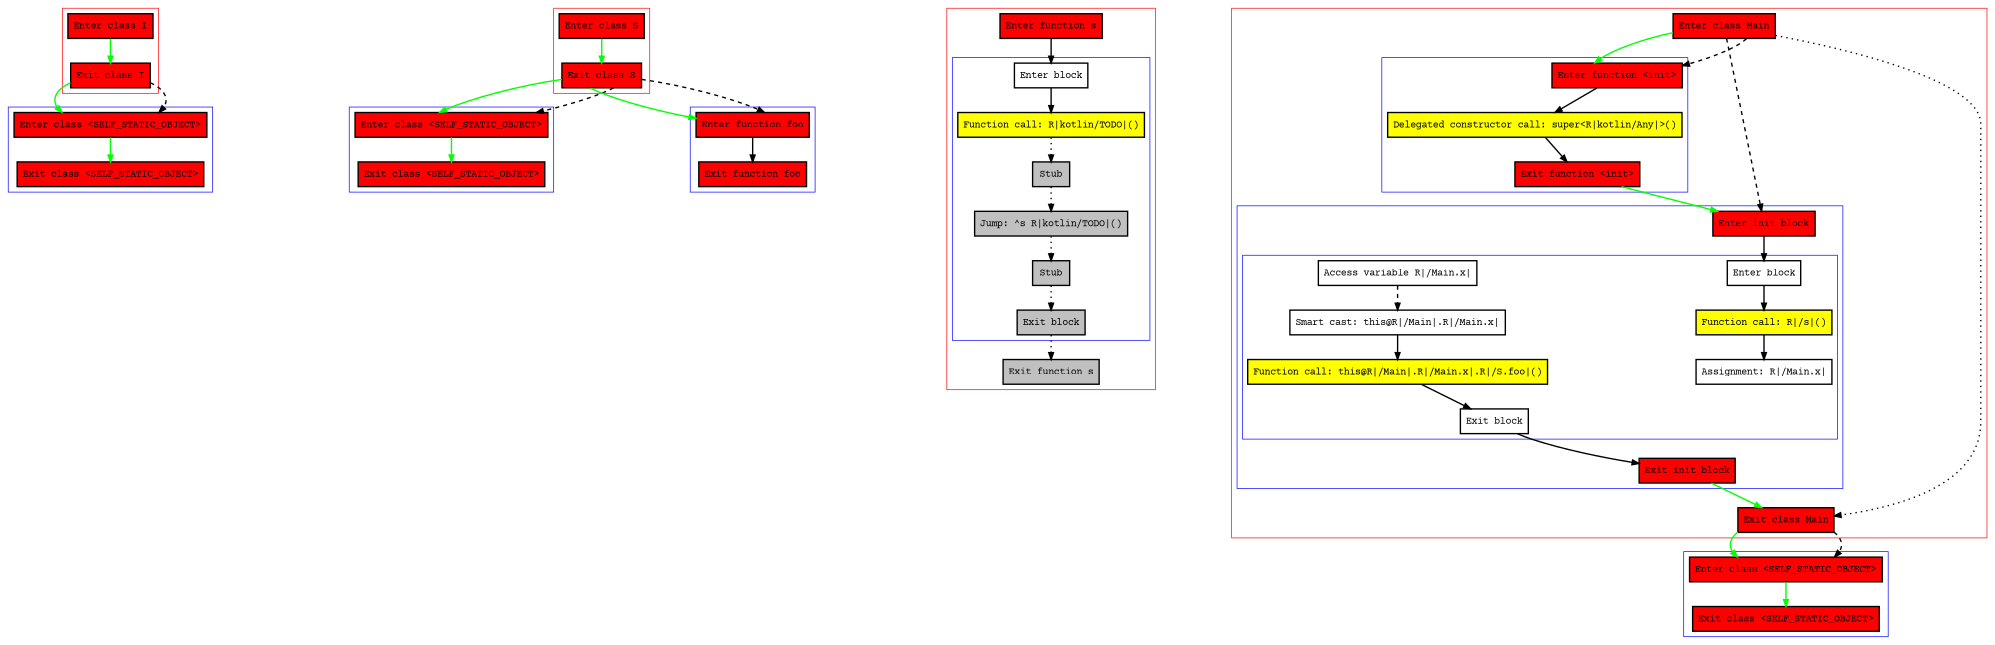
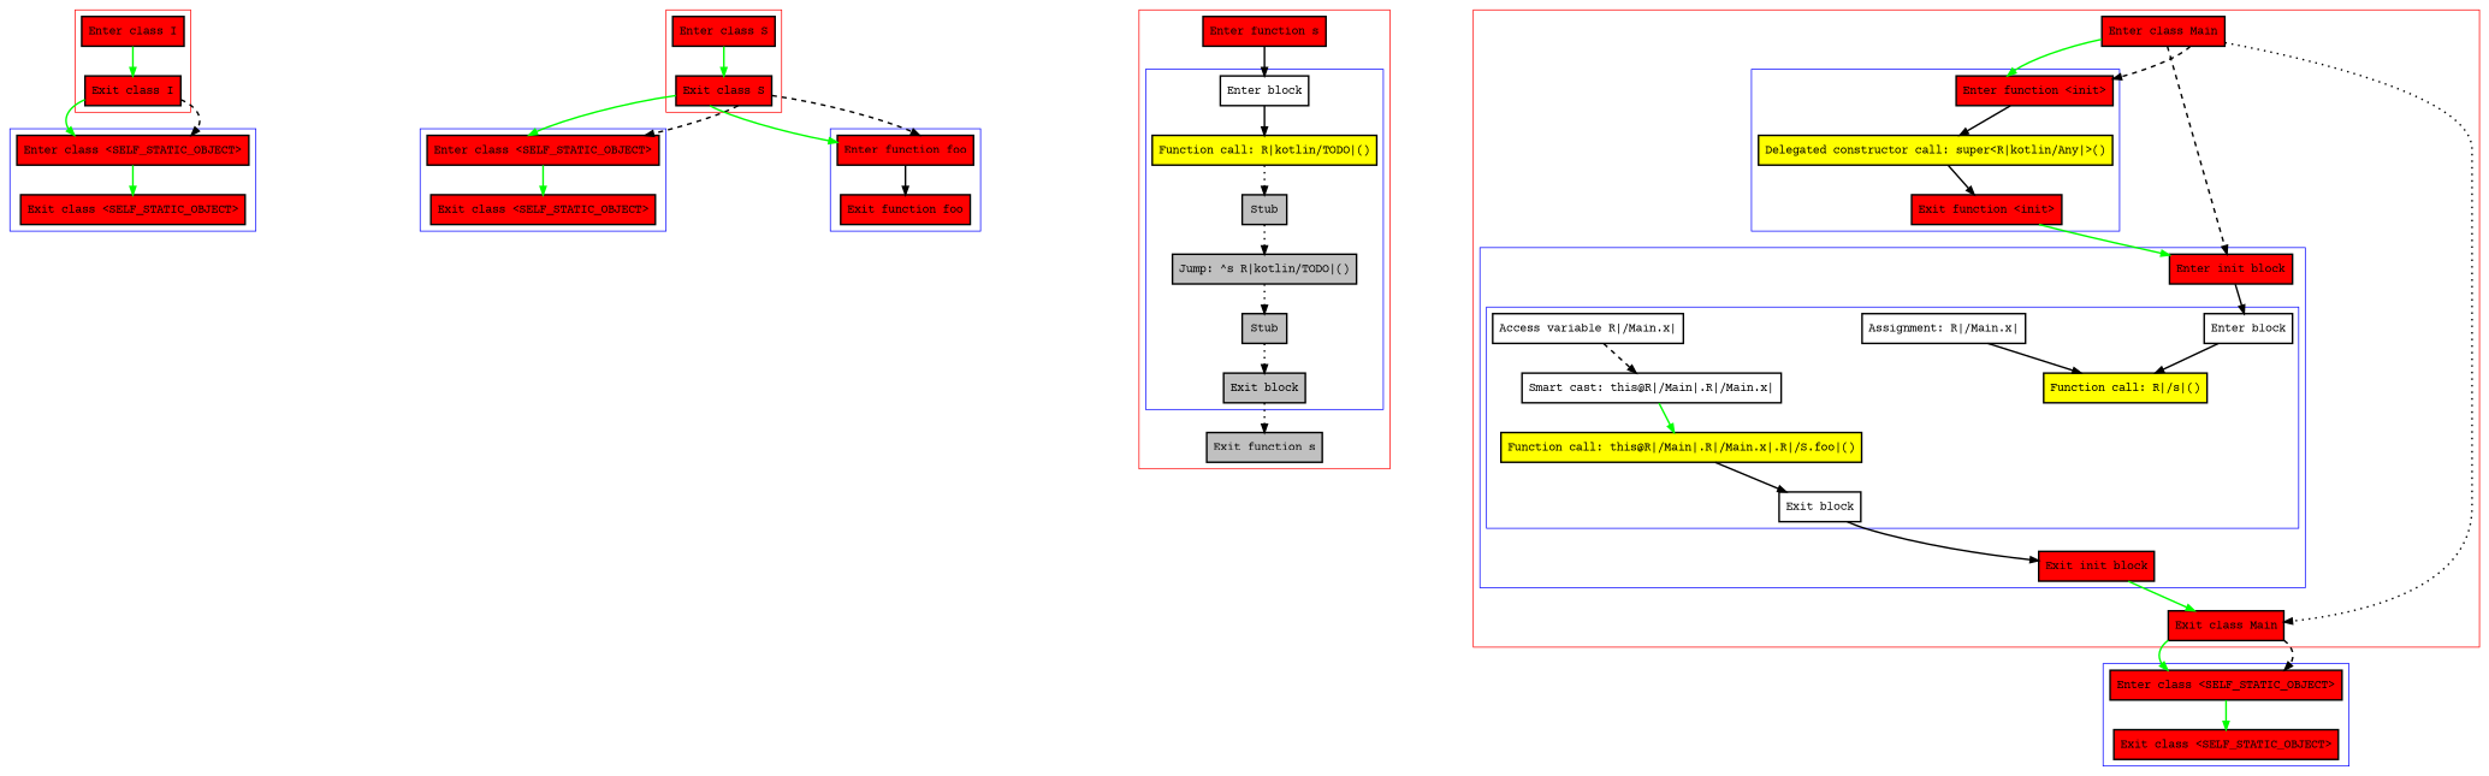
  digraph {
    fontname="Courier Prime"
    nodesep=3
    node [fillcolor=red fontname="Courier Prime" penwidth=2 shape=box style=filled]
    edge [fontname="Courier Prime" penwidth=2]
    n1 [label="Enter class I"]
    n2 [label="Exit class I"]
    n3 [label="Enter class <SELF_STATIC_OBJECT>"]
    n4 [label="Exit class <SELF_STATIC_OBJECT>"]
    n5 [label="Enter class S"]
    n6 [label="Exit class S"]
    n7 [label="Enter class <SELF_STATIC_OBJECT>"]
    n8 [label="Exit class <SELF_STATIC_OBJECT>"]
    n9 [label="Enter function foo"]
    n10 [label="Exit function foo"]
    n11 [label="Enter block" fillcolor="" style=""]
    n12 [fillcolor=yellow label="Function call: R|kotlin/TODO|()"]
    n13 [fillcolor=gray label=Stub]
    n14 [fillcolor=gray label="Jump: ^s R|kotlin/TODO|()"]
    n15 [fillcolor=gray label=Stub]
    n16 [fillcolor=gray label="Exit block"]
    n17 [label="Enter function s"]
    n18 [fillcolor=gray label="Exit function s"]
    n19 [label="Enter function <init>"]
    n20 [fillcolor=yellow label="Delegated constructor call: super<R|kotlin/Any|>()"]
    n21 [label="Exit function <init>"]
    n22 [label="Enter block" fillcolor="" style=""]
    n23 [fillcolor=yellow label="Function call: R|/s|()"]
    n24 [label="Assignment: R|/Main.x|" fillcolor="" style=""]
    n25 [label="Access variable R|/Main.x|" fillcolor="" style=""]
    n26 [label="Smart cast: this@R|/Main|.R|/Main.x|" fillcolor="" style=""]
    n27 [fillcolor=yellow label="Function call: this@R|/Main|.R|/Main.x|.R|/S.foo|()"]
    n28 [label="Exit block" fillcolor="" style=""]
    n29 [label="Enter init block"]
    n30 [label="Exit init block"]
    n31 [label="Enter class Main"]
    n32 [label="Exit class Main"]
    n33 [label="Enter class <SELF_STATIC_OBJECT>"]
    n34 [label="Exit class <SELF_STATIC_OBJECT>"]
    subgraph cluster_1 {
      color=red
      n1
      n2
    }
    subgraph cluster_2 {
      color=blue
      n3
      n4
    }
    subgraph cluster_3 {
      color=red
      n5
      n6
    }
    subgraph cluster_4 {
      color=blue
      n7
      n8
    }
    subgraph cluster_5 {
      color=blue
      n9
      n10
    }
    subgraph cluster_6 {
      color=red
      n17
      n18
      subgraph cluster_7 {
        color=blue
        n11
        n12
        n13
        n14
        n15
        n16
      }
    }
    subgraph cluster_8 {
      color=red
      n31
      n32
      subgraph cluster_9 {
        color=blue
        n19
        n20
        n21
      }
      subgraph cluster_10 {
        color=blue
        n29
        n30
        subgraph cluster_11 {
          color=blue
          n22
          n23
          n24
          n25
          n26
          n27
          n28
        }
      }
    }
    subgraph cluster_12 {
      color=blue
      n33
      n34
    }
    n1 -> n2 [color=green]
    n2 -> n3 [color=green]
    n2 -> n3 [style=dashed]
    n3 -> n4 [color=green]
    n5 -> n6 [color=green]
    n6 -> n7 [color=green]
    n6 -> n7 [style=dashed]
    n6 -> n9 [color=green]
    n6 -> n9 [style=dashed]
    n7 -> n8 [color=green]
    n9 -> n10
    n11 -> n12
    n12 -> n13 [style=dotted]
    n13 -> n14 [style=dotted]
    n14 -> n15 [style=dotted]
    n15 -> n16 [style=dotted]
    n16 -> n18 [style=dotted]
    n17 -> n11
    n19 -> n20
    n20 -> n21
    n21 -> n29 [color=green]
    n22 -> n23
-   n23 -> n24
+   n24 -> n23
    n25 -> n26 [style=dashed]
-   n26 -> n27
+   n26 -> n27 [color=green]
    n27 -> n28
    n28 -> n30
    n29 -> n22
    n30 -> n32 [color=green]
    n31 -> n19 [color=green]
    n31 -> n19 [style=dashed]
    n31 -> n29 [style=dashed]
    n31 -> n32 [style=dotted]
    n32 -> n33 [color=green]
    n32 -> n33 [style=dashed]
    n33 -> n34 [color=green]
  }
